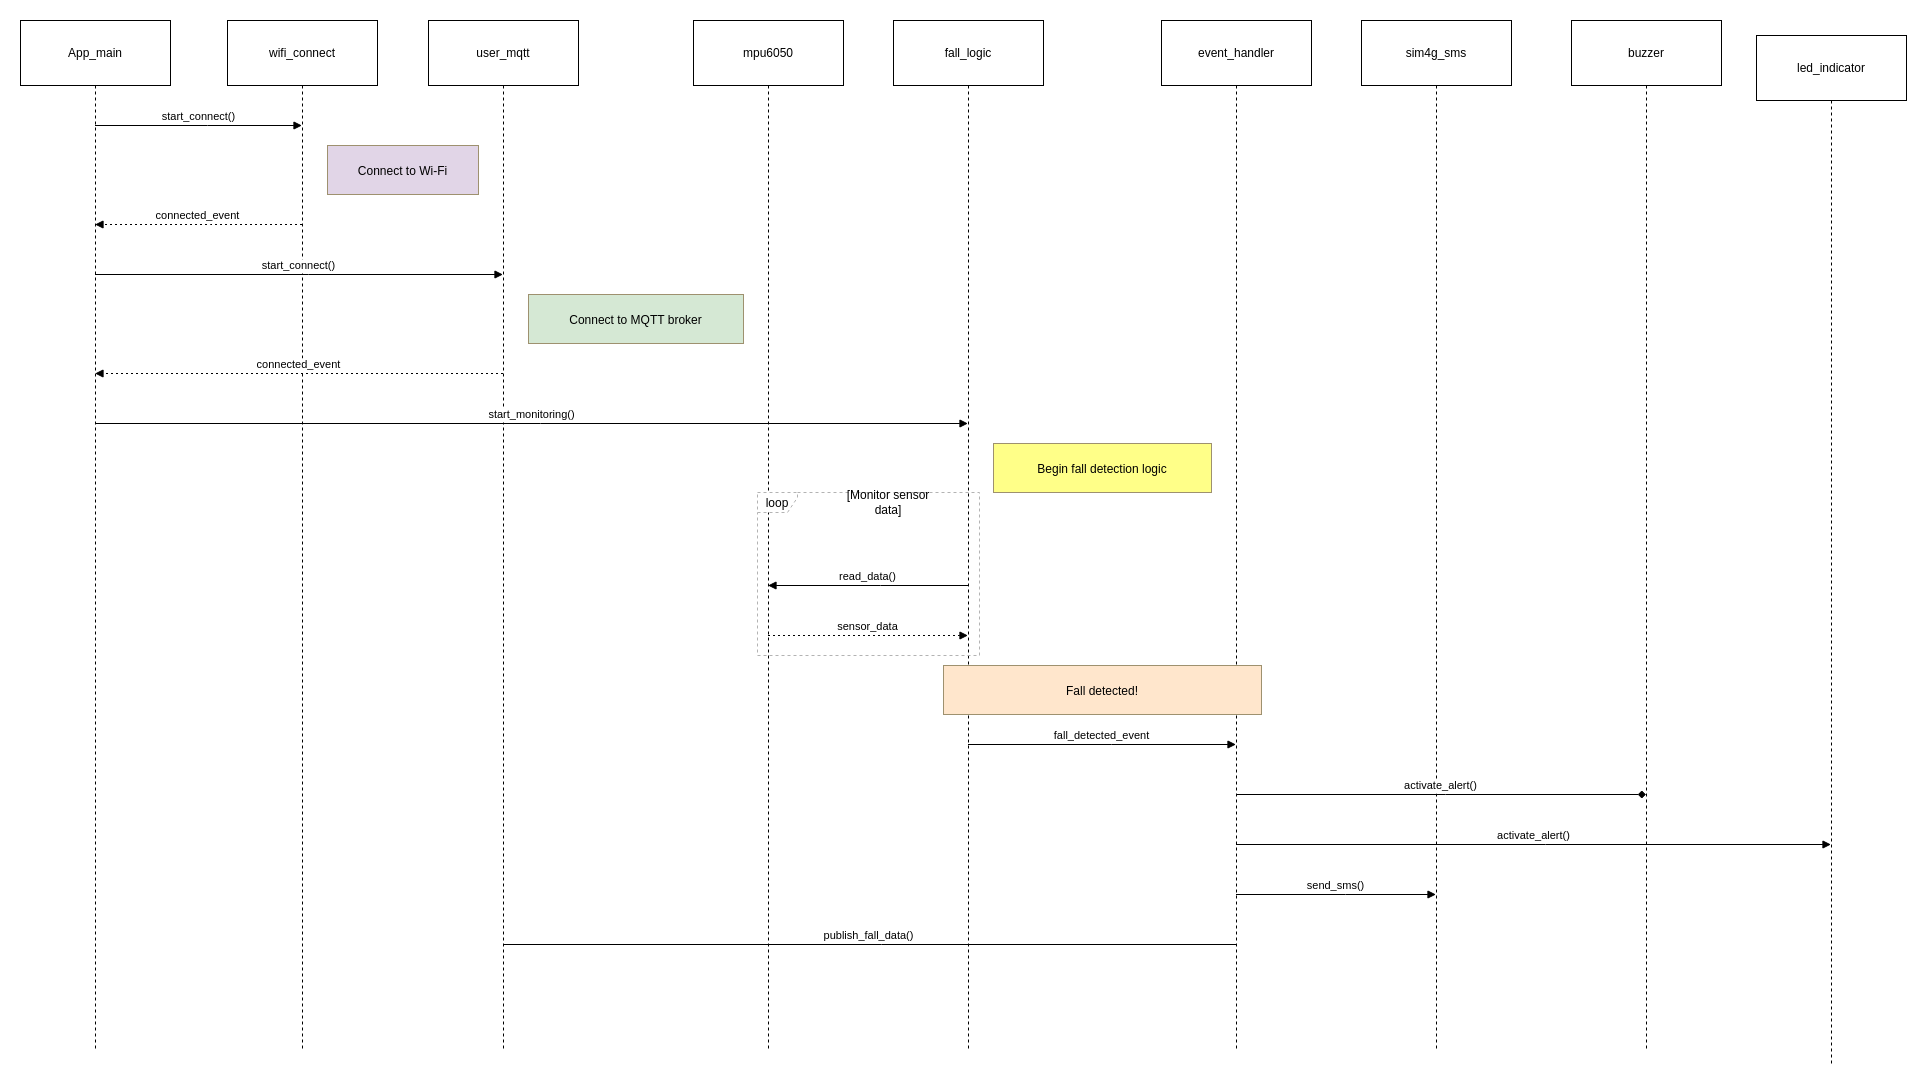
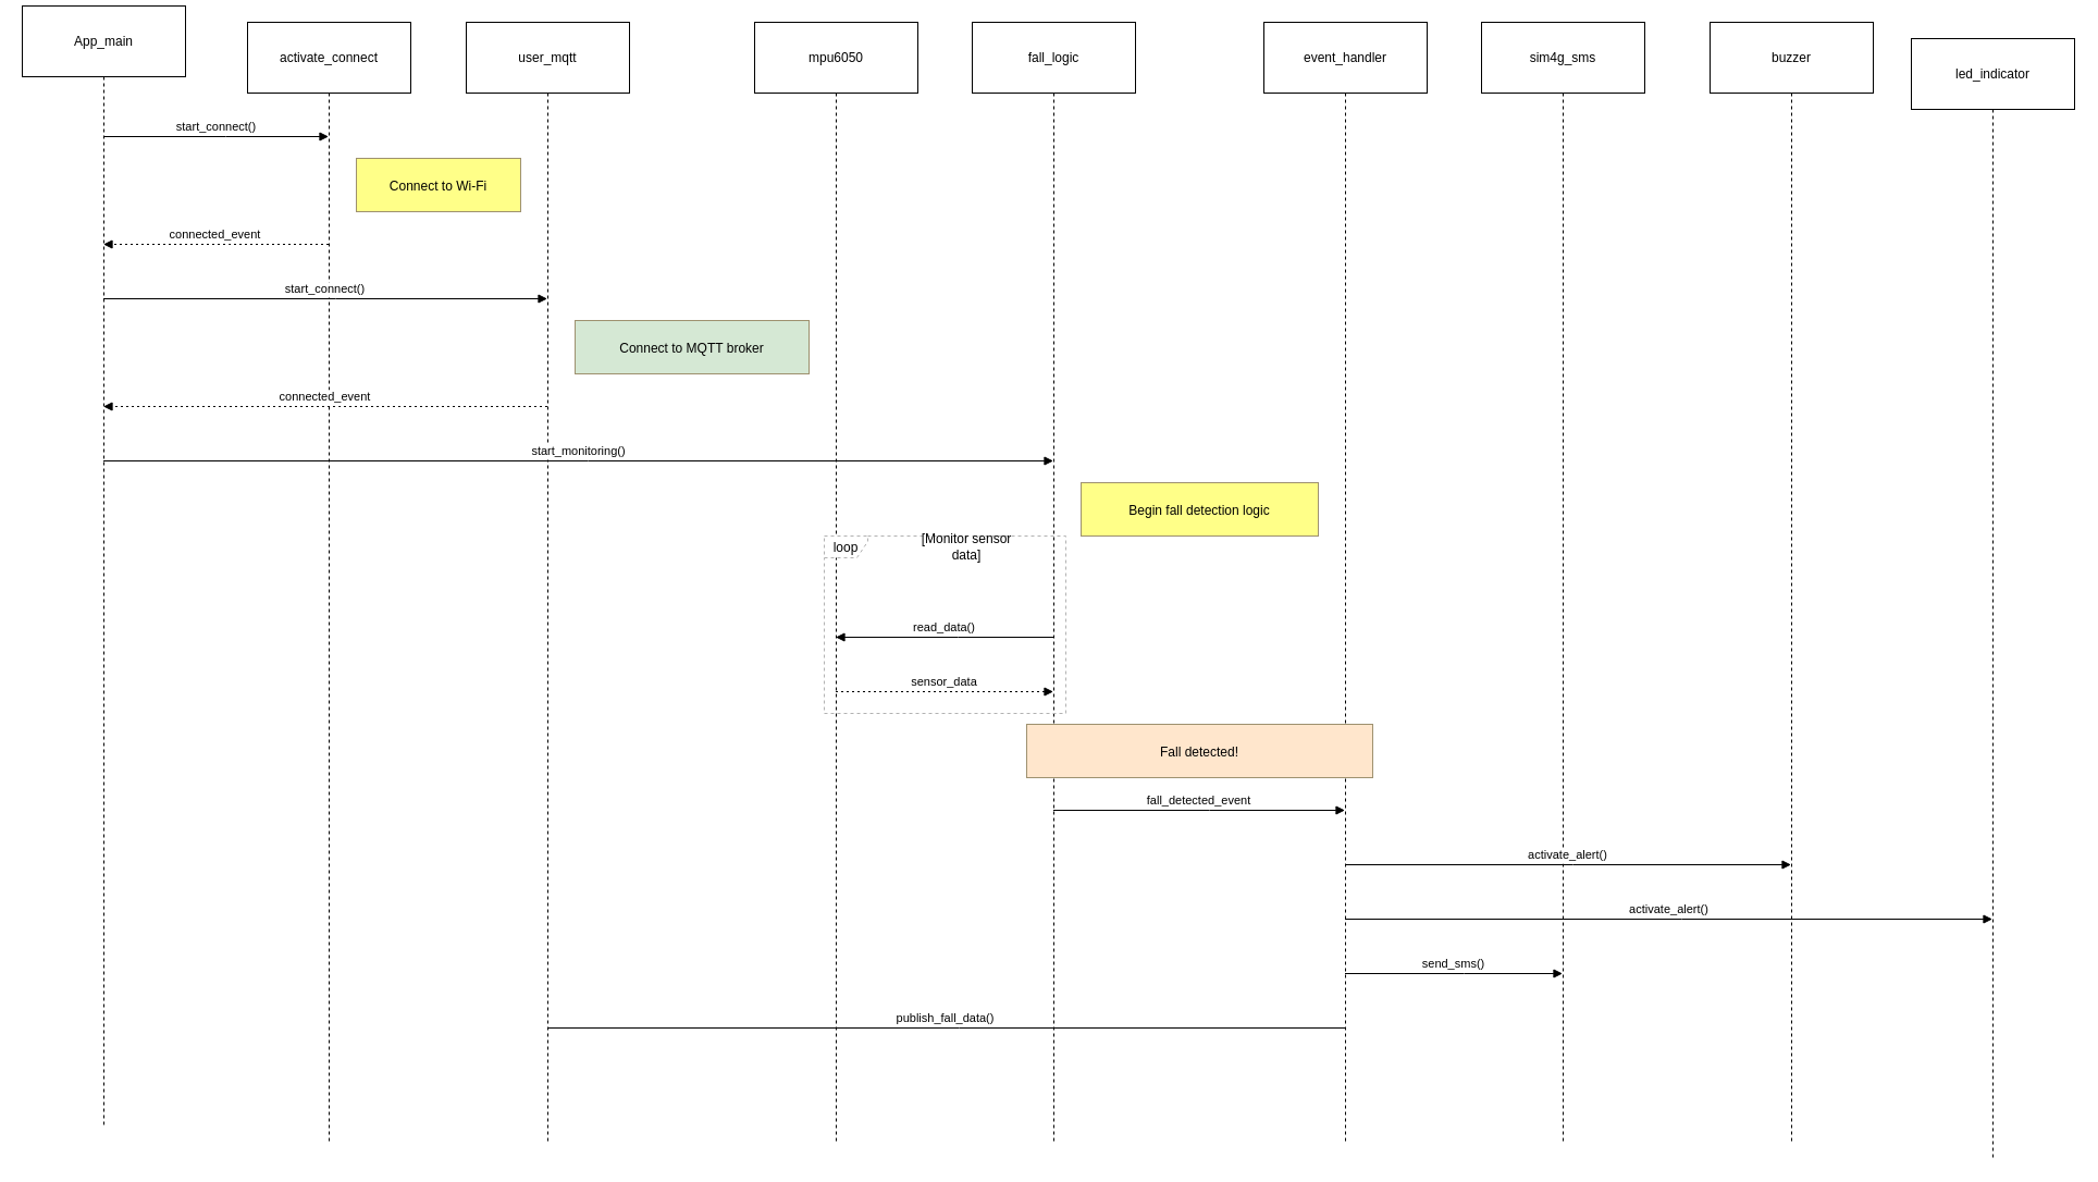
  <mxCell id="0" />
  <mxCell id="1" parent="0" />
- <mxCell id="2" value="App_main" style="shape=umlLifeline;perimeter=lifelinePerimeter;whiteSpace=wrap;container=1;dropTarget=0;collapsible=0;recursiveResize=0;outlineConnect=0;portConstraint=eastwest;newEdgeStyle={&quot;edgeStyle&quot;:&quot;elbowEdgeStyle&quot;,&quot;elbow&quot;:&quot;vertical&quot;,&quot;curved&quot;:0,&quot;rounded&quot;:0};size=65;" vertex="1" parent="1"><mxGeometry x="20" y="20" width="150" height="1029" as="geometry" /></mxCell>
- <mxCell id="3" value="wifi_connect" style="shape=umlLifeline;perimeter=lifelinePerimeter;whiteSpace=wrap;container=1;dropTarget=0;collapsible=0;recursiveResize=0;outlineConnect=0;portConstraint=eastwest;newEdgeStyle={&quot;edgeStyle&quot;:&quot;elbowEdgeStyle&quot;,&quot;elbow&quot;:&quot;vertical&quot;,&quot;curved&quot;:0,&quot;rounded&quot;:0};size=65;" vertex="1" parent="1"><mxGeometry x="227" y="20" width="150" height="1029" as="geometry" /></mxCell>
+ <mxCell id="2" value="App_main" style="shape=umlLifeline;perimeter=lifelinePerimeter;whiteSpace=wrap;container=1;dropTarget=0;collapsible=0;recursiveResize=0;outlineConnect=0;portConstraint=eastwest;newEdgeStyle={&quot;edgeStyle&quot;:&quot;elbowEdgeStyle&quot;,&quot;elbow&quot;:&quot;vertical&quot;,&quot;curved&quot;:0,&quot;rounded&quot;:0};size=65;" vertex="1" parent="1"><mxGeometry x="20" y="5" width="150" height="1029" as="geometry" /></mxCell>
+ <mxCell id="3" value="activate_connect" style="shape=umlLifeline;perimeter=lifelinePerimeter;whiteSpace=wrap;container=1;dropTarget=0;collapsible=0;recursiveResize=0;outlineConnect=0;portConstraint=eastwest;newEdgeStyle={&quot;edgeStyle&quot;:&quot;elbowEdgeStyle&quot;,&quot;elbow&quot;:&quot;vertical&quot;,&quot;curved&quot;:0,&quot;rounded&quot;:0};size=65;" vertex="1" parent="1"><mxGeometry x="227" y="20" width="150" height="1029" as="geometry" /></mxCell>
  <mxCell id="4" value="user_mqtt" style="shape=umlLifeline;perimeter=lifelinePerimeter;whiteSpace=wrap;container=1;dropTarget=0;collapsible=0;recursiveResize=0;outlineConnect=0;portConstraint=eastwest;newEdgeStyle={&quot;edgeStyle&quot;:&quot;elbowEdgeStyle&quot;,&quot;elbow&quot;:&quot;vertical&quot;,&quot;curved&quot;:0,&quot;rounded&quot;:0};size=65;" vertex="1" parent="1"><mxGeometry x="428" y="20" width="150" height="1029" as="geometry" /></mxCell>
  <mxCell id="5" value="mpu6050" style="shape=umlLifeline;perimeter=lifelinePerimeter;whiteSpace=wrap;container=1;dropTarget=0;collapsible=0;recursiveResize=0;outlineConnect=0;portConstraint=eastwest;newEdgeStyle={&quot;edgeStyle&quot;:&quot;elbowEdgeStyle&quot;,&quot;elbow&quot;:&quot;vertical&quot;,&quot;curved&quot;:0,&quot;rounded&quot;:0};size=65;" vertex="1" parent="1"><mxGeometry x="693" y="20" width="150" height="1029" as="geometry" /></mxCell>
  <mxCell id="6" value="fall_logic" style="shape=umlLifeline;perimeter=lifelinePerimeter;whiteSpace=wrap;container=1;dropTarget=0;collapsible=0;recursiveResize=0;outlineConnect=0;portConstraint=eastwest;newEdgeStyle={&quot;edgeStyle&quot;:&quot;elbowEdgeStyle&quot;,&quot;elbow&quot;:&quot;vertical&quot;,&quot;curved&quot;:0,&quot;rounded&quot;:0};size=65;" vertex="1" parent="1"><mxGeometry x="893" y="20" width="150" height="1029" as="geometry" /></mxCell>
  <mxCell id="7" value="event_handler" style="shape=umlLifeline;perimeter=lifelinePerimeter;whiteSpace=wrap;container=1;dropTarget=0;collapsible=0;recursiveResize=0;outlineConnect=0;portConstraint=eastwest;newEdgeStyle={&quot;edgeStyle&quot;:&quot;elbowEdgeStyle&quot;,&quot;elbow&quot;:&quot;vertical&quot;,&quot;curved&quot;:0,&quot;rounded&quot;:0};size=65;" vertex="1" parent="1"><mxGeometry x="1161" y="20" width="150" height="1029" as="geometry" /></mxCell>
  <mxCell id="8" value="sim4g_sms" style="shape=umlLifeline;perimeter=lifelinePerimeter;whiteSpace=wrap;container=1;dropTarget=0;collapsible=0;recursiveResize=0;outlineConnect=0;portConstraint=eastwest;newEdgeStyle={&quot;edgeStyle&quot;:&quot;elbowEdgeStyle&quot;,&quot;elbow&quot;:&quot;vertical&quot;,&quot;curved&quot;:0,&quot;rounded&quot;:0};size=65;" vertex="1" parent="1"><mxGeometry x="1361" y="20" width="150" height="1029" as="geometry" /></mxCell>
  <mxCell id="9" value="buzzer" style="shape=umlLifeline;perimeter=lifelinePerimeter;whiteSpace=wrap;container=1;dropTarget=0;collapsible=0;recursiveResize=0;outlineConnect=0;portConstraint=eastwest;newEdgeStyle={&quot;edgeStyle&quot;:&quot;elbowEdgeStyle&quot;,&quot;elbow&quot;:&quot;vertical&quot;,&quot;curved&quot;:0,&quot;rounded&quot;:0};size=65;" vertex="1" parent="1"><mxGeometry x="1571" y="20" width="150" height="1029" as="geometry" /></mxCell>
  <mxCell id="10" value="led_indicator" style="shape=umlLifeline;perimeter=lifelinePerimeter;whiteSpace=wrap;container=1;dropTarget=0;collapsible=0;recursiveResize=0;outlineConnect=0;portConstraint=eastwest;newEdgeStyle={&quot;edgeStyle&quot;:&quot;elbowEdgeStyle&quot;,&quot;elbow&quot;:&quot;vertical&quot;,&quot;curved&quot;:0,&quot;rounded&quot;:0};size=65;" vertex="1" parent="1"><mxGeometry x="1756" y="35" width="150" height="1029" as="geometry" /></mxCell>
  <mxCell id="11" value="loop" style="shape=umlFrame;dashed=1;pointerEvents=0;dropTarget=0;strokeColor=#B3B3B3;height=20;width=40" vertex="1" parent="1"><mxGeometry x="757" y="492" width="222" height="163" as="geometry" /></mxCell>
  <mxCell id="12" value="[Monitor sensor&#10;data]" style="text;strokeColor=none;fillColor=none;align=center;verticalAlign=middle;whiteSpace=wrap;" vertex="1" parent="11"><mxGeometry x="40" width="182" height="20" as="geometry" /></mxCell>
  <mxCell id="13" value="start_connect()" style="verticalAlign=bottom;edgeStyle=elbowEdgeStyle;elbow=vertical;curved=0;rounded=0;endArrow=block;" edge="1" parent="1" source="2" target="3"><mxGeometry relative="1" as="geometry"><Array as="points"><mxPoint x="207" y="125" /></Array></mxGeometry></mxCell>
  <mxCell id="14" value="connected_event" style="verticalAlign=bottom;edgeStyle=elbowEdgeStyle;elbow=vertical;curved=0;rounded=0;dashed=1;dashPattern=2 3;endArrow=block;" edge="1" parent="1" source="3" target="2"><mxGeometry relative="1" as="geometry"><Array as="points"><mxPoint x="210" y="224" /></Array></mxGeometry></mxCell>
  <mxCell id="15" value="start_connect()" style="verticalAlign=bottom;edgeStyle=elbowEdgeStyle;elbow=vertical;curved=0;rounded=0;endArrow=block;" edge="1" parent="1" source="2" target="4"><mxGeometry relative="1" as="geometry"><Array as="points"><mxPoint x="308" y="274" /></Array></mxGeometry></mxCell>
  <mxCell id="16" value="connected_event" style="verticalAlign=bottom;edgeStyle=elbowEdgeStyle;elbow=vertical;curved=0;rounded=0;dashed=1;dashPattern=2 3;endArrow=block;" edge="1" parent="1" source="4" target="2"><mxGeometry relative="1" as="geometry"><Array as="points"><mxPoint x="311" y="373" /></Array></mxGeometry></mxCell>
  <mxCell id="17" value="start_monitoring()" style="verticalAlign=bottom;edgeStyle=elbowEdgeStyle;elbow=vertical;curved=0;rounded=0;endArrow=block;" edge="1" parent="1" source="2" target="6"><mxGeometry relative="1" as="geometry"><Array as="points"><mxPoint x="540" y="423" /></Array></mxGeometry></mxCell>
  <mxCell id="18" value="read_data()" style="verticalAlign=bottom;edgeStyle=elbowEdgeStyle;elbow=vertical;curved=0;rounded=0;endArrow=block;" edge="1" parent="1" source="6" target="5"><mxGeometry relative="1" as="geometry"><Array as="points"><mxPoint x="880" y="585" /></Array></mxGeometry></mxCell>
  <mxCell id="19" value="sensor_data" style="verticalAlign=bottom;edgeStyle=elbowEdgeStyle;elbow=vertical;curved=0;rounded=0;dashed=1;dashPattern=2 3;endArrow=block;" edge="1" parent="1" source="5" target="6"><mxGeometry relative="1" as="geometry"><Array as="points"><mxPoint x="877" y="635" /></Array></mxGeometry></mxCell>
  <mxCell id="20" value="fall_detected_event" style="verticalAlign=bottom;edgeStyle=elbowEdgeStyle;elbow=vertical;curved=0;rounded=0;endArrow=block;" edge="1" parent="1" source="6" target="7"><mxGeometry relative="1" as="geometry"><Array as="points"><mxPoint x="1111" y="744" /></Array></mxGeometry></mxCell>
- <mxCell id="21" value="activate_alert()" style="verticalAlign=bottom;edgeStyle=elbowEdgeStyle;elbow=vertical;curved=0;rounded=0;endArrow=diamond;" edge="1" parent="1" source="7" target="9"><mxGeometry relative="1" as="geometry"><Array as="points"><mxPoint x="1445" y="794" /></Array></mxGeometry></mxCell>
+ <mxCell id="21" value="activate_alert()" style="verticalAlign=bottom;edgeStyle=elbowEdgeStyle;elbow=vertical;curved=0;rounded=0;endArrow=block;" edge="1" parent="1" source="7" target="9"><mxGeometry relative="1" as="geometry"><Array as="points"><mxPoint x="1445" y="794" /></Array></mxGeometry></mxCell>
  <mxCell id="22" value="activate_alert()" style="verticalAlign=bottom;edgeStyle=elbowEdgeStyle;elbow=vertical;curved=0;rounded=0;endArrow=block;" edge="1" parent="1" source="7" target="10"><mxGeometry relative="1" as="geometry"><Array as="points"><mxPoint x="1545" y="844" /></Array></mxGeometry></mxCell>
  <mxCell id="23" value="send_sms()" style="verticalAlign=bottom;edgeStyle=elbowEdgeStyle;elbow=vertical;curved=0;rounded=0;endArrow=block;" edge="1" parent="1" source="7" target="8"><mxGeometry relative="1" as="geometry"><Array as="points"><mxPoint x="1345" y="894" /></Array></mxGeometry></mxCell>
  <mxCell id="24" value="publish_fall_data()" style="verticalAlign=bottom;edgeStyle=elbowEdgeStyle;elbow=vertical;curved=0;rounded=0;endArrow=none;" edge="1" parent="1" source="7" target="4"><mxGeometry relative="1" as="geometry"><Array as="points"><mxPoint x="881" y="944" /></Array></mxGeometry></mxCell>
- <mxCell id="25" value="Connect to Wi-Fi" style="fillColor=#e1d5e7;strokeColor=#9E916F;" vertex="1" parent="1"><mxGeometry x="327" y="145" width="151" height="49" as="geometry" /></mxCell>
+ <mxCell id="25" value="Connect to Wi-Fi" style="fillColor=#ffff88;strokeColor=#9E916F;" vertex="1" parent="1"><mxGeometry x="327" y="145" width="151" height="49" as="geometry" /></mxCell>
  <mxCell id="26" value="Connect to MQTT broker" style="fillColor=#d5e8d4;strokeColor=#9E916F;" vertex="1" parent="1"><mxGeometry x="528" y="294" width="215" height="49" as="geometry" /></mxCell>
  <mxCell id="27" value="Begin fall detection logic" style="fillColor=#ffff88;strokeColor=#9E916F;" vertex="1" parent="1"><mxGeometry x="993" y="443" width="218" height="49" as="geometry" /></mxCell>
  <mxCell id="28" value="Fall detected!" style="fillColor=#ffe6cc;strokeColor=#9E916F;" vertex="1" parent="1"><mxGeometry x="943" y="665" width="318" height="49" as="geometry" /></mxCell>
